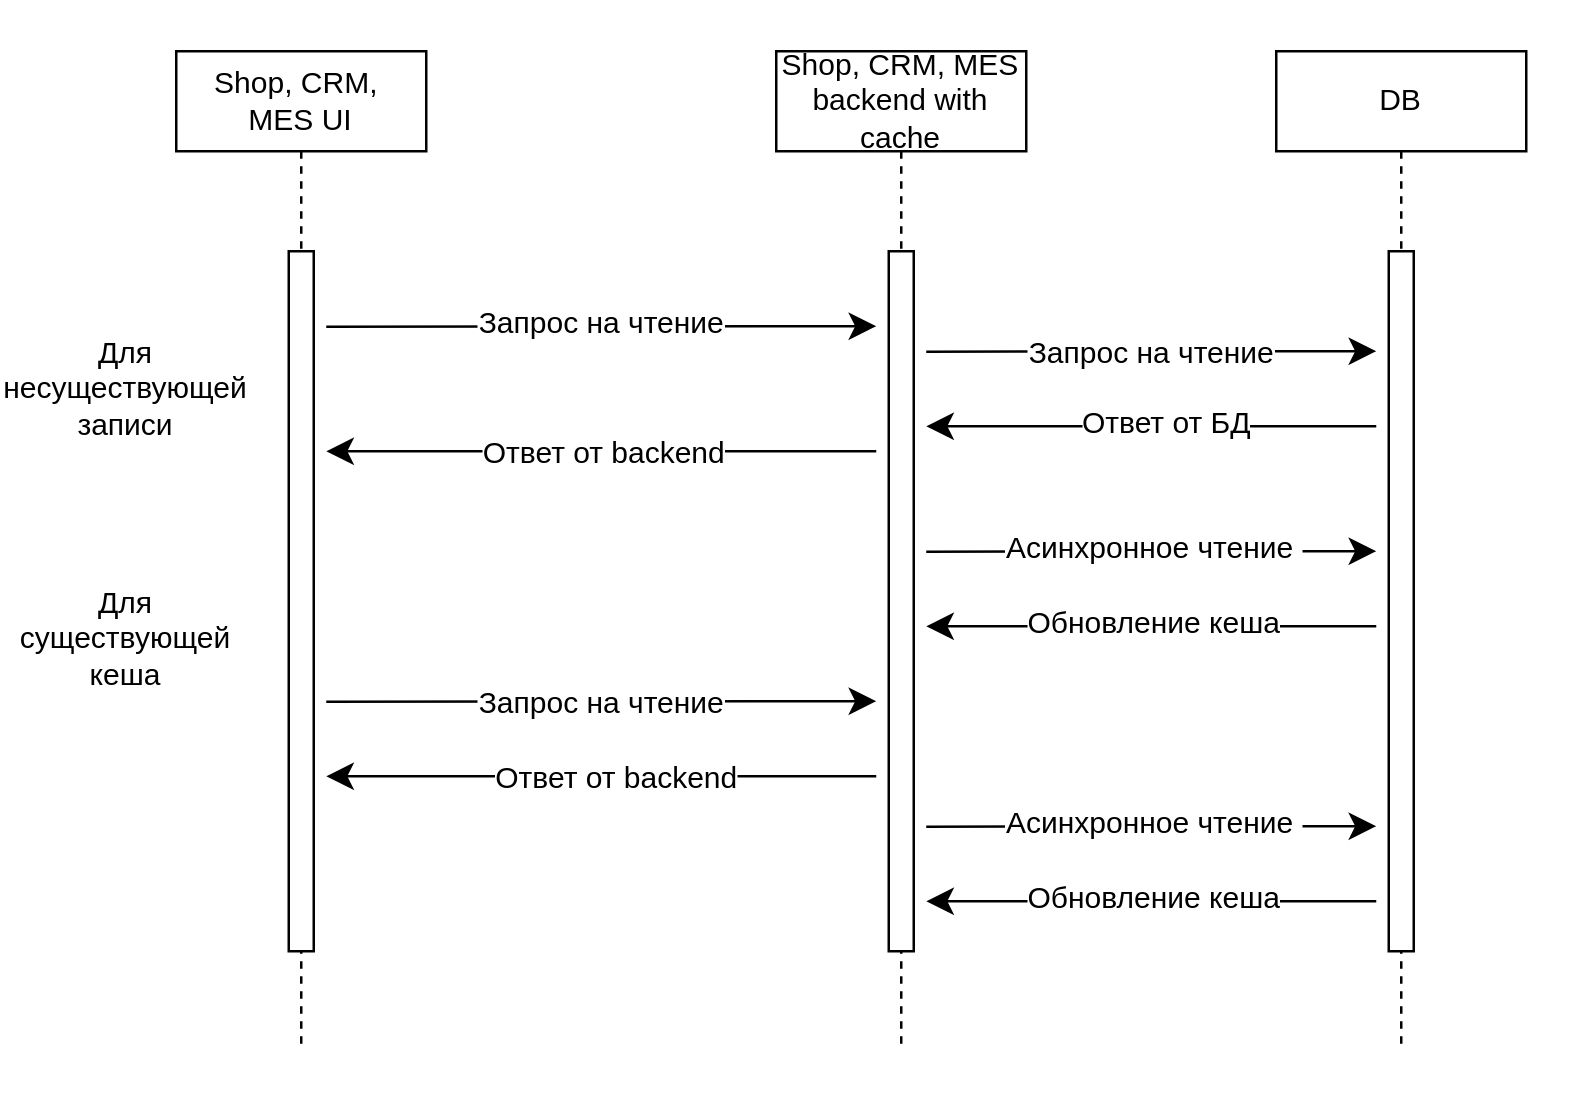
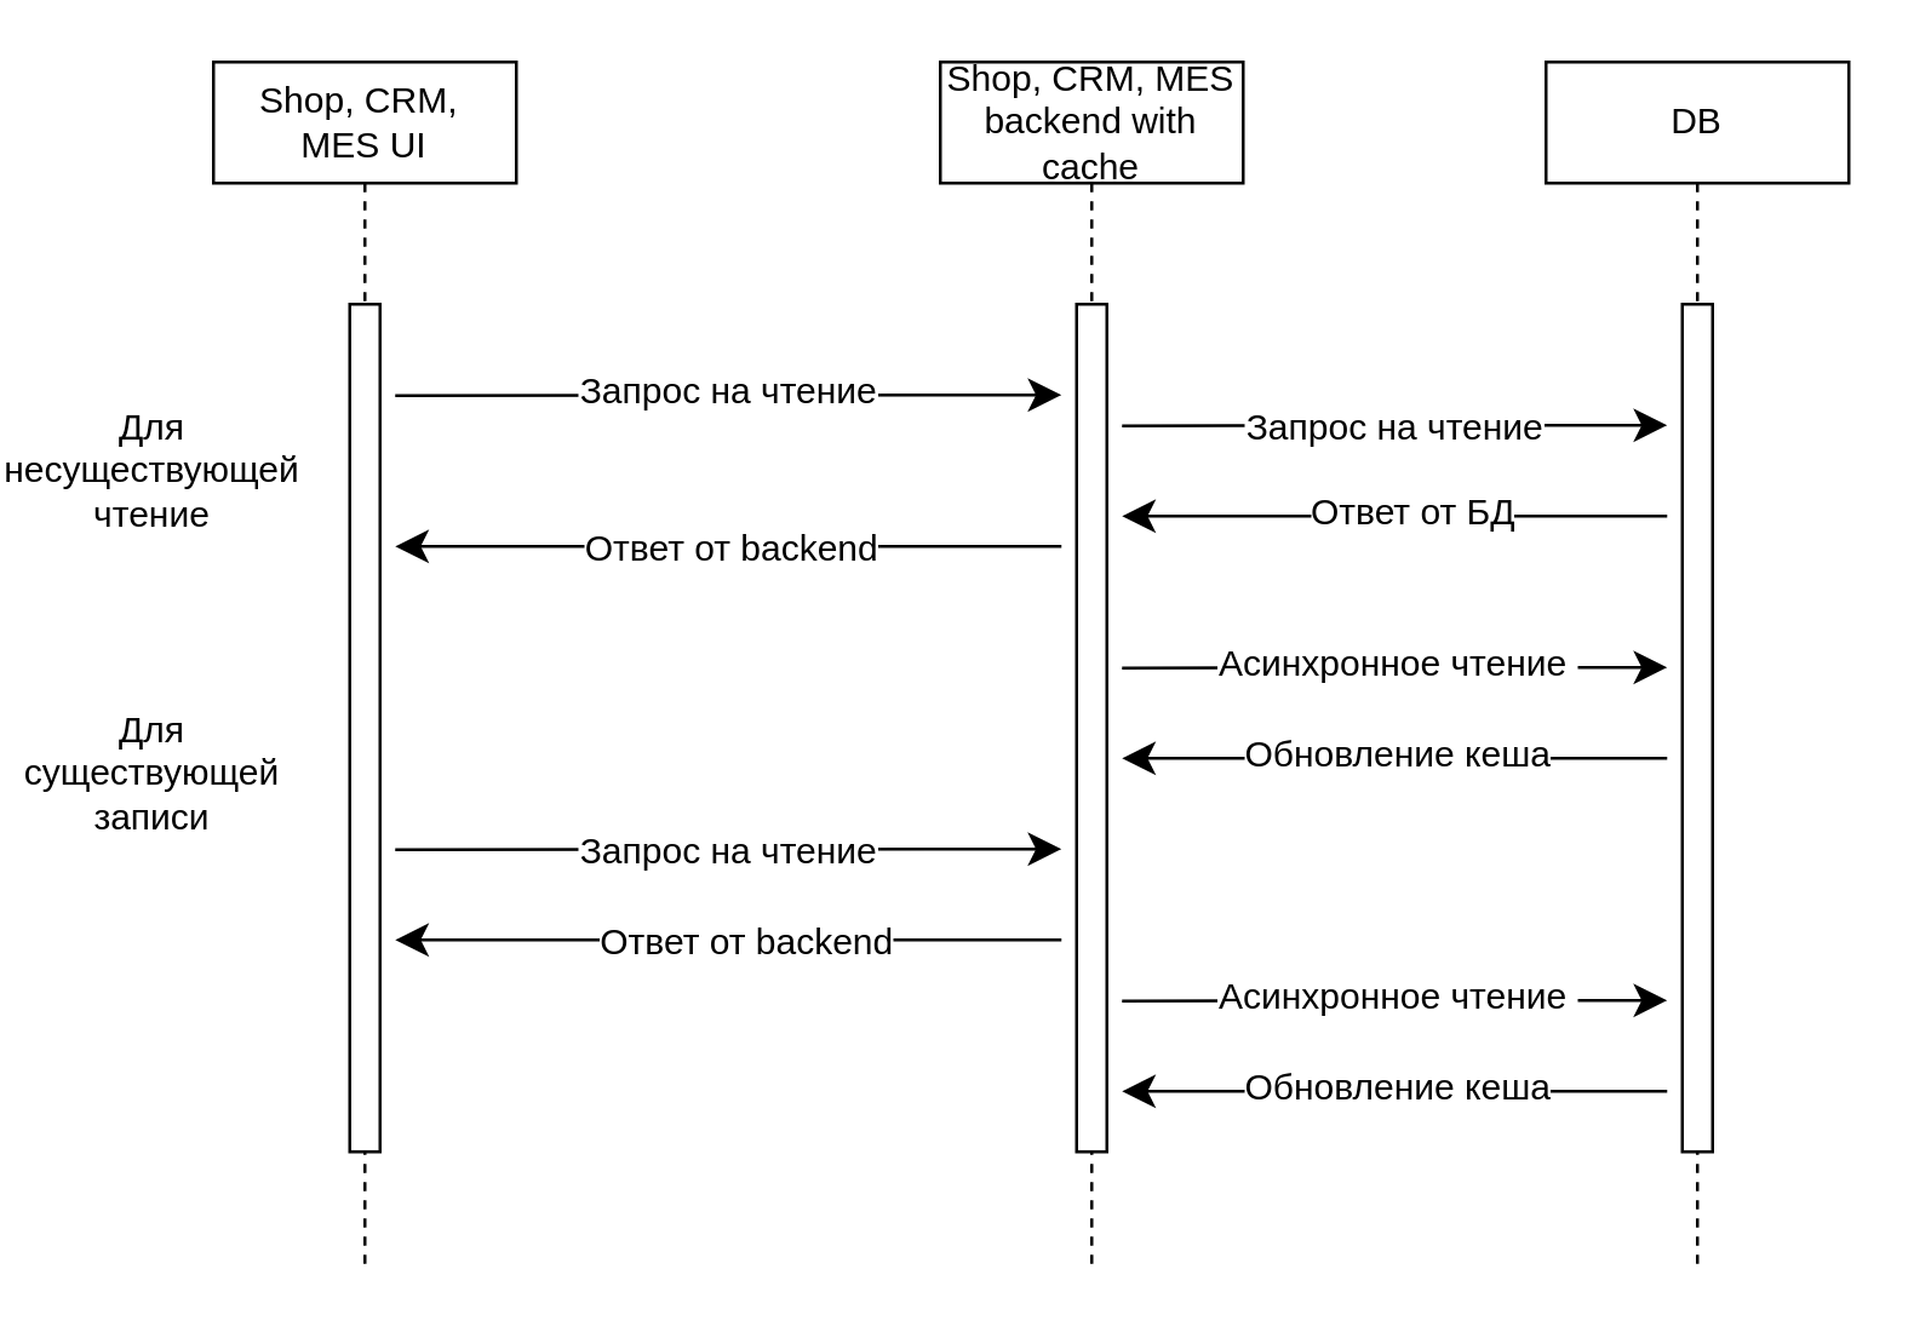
  <mxCell id="0" />
  <mxCell id="1" parent="0" />
  <mxCell id="2" value="Shop, CRM,&amp;nbsp;&lt;div&gt;MES UI&lt;/div&gt;" style="shape=umlLifeline;perimeter=lifelinePerimeter;whiteSpace=wrap;html=1;container=0;dropTarget=0;collapsible=0;recursiveResize=0;outlineConnect=0;portConstraint=eastwest;newEdgeStyle={&quot;edgeStyle&quot;:&quot;elbowEdgeStyle&quot;,&quot;elbow&quot;:&quot;vertical&quot;,&quot;curved&quot;:0,&quot;rounded&quot;:0};" vertex="1" parent="1"><mxGeometry x="70" y="20" width="100" height="400" as="geometry" /></mxCell>
  <mxCell id="3" value="" style="html=1;points=[];perimeter=orthogonalPerimeter;outlineConnect=0;targetShapes=umlLifeline;portConstraint=eastwest;newEdgeStyle={&quot;edgeStyle&quot;:&quot;elbowEdgeStyle&quot;,&quot;elbow&quot;:&quot;vertical&quot;,&quot;curved&quot;:0,&quot;rounded&quot;:0};" vertex="1" parent="2"><mxGeometry x="45" y="80" width="10" height="280" as="geometry" /></mxCell>
  <mxCell id="4" value="Shop, CRM, MES backend with cache" style="shape=umlLifeline;perimeter=lifelinePerimeter;whiteSpace=wrap;html=1;container=0;dropTarget=0;collapsible=0;recursiveResize=0;outlineConnect=0;portConstraint=eastwest;newEdgeStyle={&quot;edgeStyle&quot;:&quot;elbowEdgeStyle&quot;,&quot;elbow&quot;:&quot;vertical&quot;,&quot;curved&quot;:0,&quot;rounded&quot;:0};" vertex="1" parent="1"><mxGeometry x="310" y="20" width="100" height="400" as="geometry" /></mxCell>
  <mxCell id="5" value="" style="html=1;points=[];perimeter=orthogonalPerimeter;outlineConnect=0;targetShapes=umlLifeline;portConstraint=eastwest;newEdgeStyle={&quot;edgeStyle&quot;:&quot;elbowEdgeStyle&quot;,&quot;elbow&quot;:&quot;vertical&quot;,&quot;curved&quot;:0,&quot;rounded&quot;:0};" vertex="1" parent="4"><mxGeometry x="45" y="80" width="10" height="280" as="geometry" /></mxCell>
  <mxCell id="6" value="DB" style="shape=umlLifeline;perimeter=lifelinePerimeter;whiteSpace=wrap;html=1;container=0;dropTarget=0;collapsible=0;recursiveResize=0;outlineConnect=0;portConstraint=eastwest;newEdgeStyle={&quot;edgeStyle&quot;:&quot;elbowEdgeStyle&quot;,&quot;elbow&quot;:&quot;vertical&quot;,&quot;curved&quot;:0,&quot;rounded&quot;:0};" vertex="1" parent="1"><mxGeometry x="510" y="20" width="100" height="400" as="geometry" /></mxCell>
  <mxCell id="7" value="" style="html=1;points=[];perimeter=orthogonalPerimeter;outlineConnect=0;targetShapes=umlLifeline;portConstraint=eastwest;newEdgeStyle={&quot;edgeStyle&quot;:&quot;elbowEdgeStyle&quot;,&quot;elbow&quot;:&quot;vertical&quot;,&quot;curved&quot;:0,&quot;rounded&quot;:0};" vertex="1" parent="6"><mxGeometry x="45" y="80" width="10" height="280" as="geometry" /></mxCell>
  <mxCell id="8" style="edgeStyle=elbowEdgeStyle;curved=0;rounded=0;orthogonalLoop=1;jettySize=auto;html=1;elbow=vertical;fontSize=12;startSize=8;endSize=8;" edge="1" parent="1"><mxGeometry relative="1" as="geometry"><mxPoint x="130" y="130.169" as="sourcePoint" /><mxPoint x="350" y="130.005" as="targetPoint" /></mxGeometry></mxCell>
  <mxCell id="9" value="Запрос на чтение" style="edgeLabel;html=1;align=center;verticalAlign=middle;resizable=0;points=[];fontSize=12;" vertex="1" connectable="0" parent="8"><mxGeometry x="0.229" y="1" relative="1" as="geometry"><mxPoint x="-25" y="-1" as="offset" /></mxGeometry></mxCell>
  <mxCell id="10" style="edgeStyle=elbowEdgeStyle;curved=0;rounded=0;orthogonalLoop=1;jettySize=auto;html=1;elbow=vertical;fontSize=12;startSize=8;endSize=8;" edge="1" parent="1"><mxGeometry relative="1" as="geometry"><mxPoint x="550" y="170" as="sourcePoint" /><mxPoint x="370" y="170.003" as="targetPoint" /></mxGeometry></mxCell>
  <mxCell id="11" value="Ответ от БД" style="edgeLabel;html=1;align=center;verticalAlign=middle;resizable=0;points=[];fontSize=12;" vertex="1" connectable="0" parent="10"><mxGeometry x="0.309" y="-2" relative="1" as="geometry"><mxPoint x="33" as="offset" /></mxGeometry></mxCell>
  <mxCell id="12" style="edgeStyle=elbowEdgeStyle;curved=0;rounded=0;orthogonalLoop=1;jettySize=auto;html=1;elbow=vertical;fontSize=12;startSize=8;endSize=8;" edge="1" parent="1"><mxGeometry relative="1" as="geometry"><mxPoint x="350" y="180.001" as="sourcePoint" /><mxPoint x="130" y="180.001" as="targetPoint" /></mxGeometry></mxCell>
  <mxCell id="13" value="Ответ от backend" style="edgeLabel;html=1;align=center;verticalAlign=middle;resizable=0;points=[];fontSize=12;" vertex="1" connectable="0" parent="12"><mxGeometry x="0.255" relative="1" as="geometry"><mxPoint x="28" as="offset" /></mxGeometry></mxCell>
  <mxCell id="14" style="edgeStyle=elbowEdgeStyle;curved=0;rounded=0;orthogonalLoop=1;jettySize=auto;html=1;elbow=vertical;fontSize=12;startSize=8;endSize=8;" edge="1" parent="1"><mxGeometry relative="1" as="geometry"><mxPoint x="370" y="140.169" as="sourcePoint" /><mxPoint x="550" y="140" as="targetPoint" /></mxGeometry></mxCell>
  <mxCell id="15" value="Запрос на чтение" style="edgeLabel;html=1;align=center;verticalAlign=middle;resizable=0;points=[];fontSize=12;" vertex="1" connectable="0" parent="14"><mxGeometry x="0.229" y="1" relative="1" as="geometry"><mxPoint x="-21" y="1" as="offset" /></mxGeometry></mxCell>
  <mxCell id="16" style="edgeStyle=elbowEdgeStyle;curved=0;rounded=0;orthogonalLoop=1;jettySize=auto;html=1;elbow=vertical;fontSize=12;startSize=8;endSize=8;" edge="1" parent="1"><mxGeometry relative="1" as="geometry"><mxPoint x="130" y="280.169" as="sourcePoint" /><mxPoint x="350" y="280.005" as="targetPoint" /></mxGeometry></mxCell>
  <mxCell id="17" value="Запрос на чтение" style="edgeLabel;html=1;align=center;verticalAlign=middle;resizable=0;points=[];fontSize=12;" vertex="1" connectable="0" parent="16"><mxGeometry x="0.229" y="1" relative="1" as="geometry"><mxPoint x="-25" y="1" as="offset" /></mxGeometry></mxCell>
  <mxCell id="18" style="edgeStyle=elbowEdgeStyle;curved=0;rounded=0;orthogonalLoop=1;jettySize=auto;html=1;elbow=vertical;fontSize=12;startSize=8;endSize=8;" edge="1" parent="1"><mxGeometry relative="1" as="geometry"><mxPoint x="550" y="250" as="sourcePoint" /><mxPoint x="370" y="250.003" as="targetPoint" /></mxGeometry></mxCell>
  <mxCell id="19" value="Обновление кеша" style="edgeLabel;html=1;align=center;verticalAlign=middle;resizable=0;points=[];fontSize=12;" vertex="1" connectable="0" parent="18"><mxGeometry x="0.309" y="-2" relative="1" as="geometry"><mxPoint x="28" as="offset" /></mxGeometry></mxCell>
  <mxCell id="20" style="edgeStyle=elbowEdgeStyle;curved=0;rounded=0;orthogonalLoop=1;jettySize=auto;html=1;elbow=vertical;fontSize=12;startSize=8;endSize=8;" edge="1" parent="1"><mxGeometry relative="1" as="geometry"><mxPoint x="350" y="310.001" as="sourcePoint" /><mxPoint x="130" y="310.001" as="targetPoint" /></mxGeometry></mxCell>
  <mxCell id="21" value="Ответ от backend" style="edgeLabel;html=1;align=center;verticalAlign=middle;resizable=0;points=[];fontSize=12;" vertex="1" connectable="0" parent="20"><mxGeometry x="0.255" relative="1" as="geometry"><mxPoint x="33" as="offset" /></mxGeometry></mxCell>
  <mxCell id="22" style="edgeStyle=elbowEdgeStyle;curved=0;rounded=0;orthogonalLoop=1;jettySize=auto;html=1;elbow=vertical;fontSize=12;startSize=8;endSize=8;" edge="1" parent="1"><mxGeometry relative="1" as="geometry"><mxPoint x="370" y="220.169" as="sourcePoint" /><mxPoint x="550" y="220" as="targetPoint" /></mxGeometry></mxCell>
  <mxCell id="23" value="Асинхронное чтение&amp;nbsp;" style="edgeLabel;html=1;align=center;verticalAlign=middle;resizable=0;points=[];fontSize=12;" vertex="1" connectable="0" parent="22"><mxGeometry x="0.229" y="1" relative="1" as="geometry"><mxPoint x="-20" y="-1" as="offset" /></mxGeometry></mxCell>
- <mxCell id="24" value="Для несуществующей&lt;div&gt;записи&lt;/div&gt;" style="text;html=1;align=center;verticalAlign=middle;whiteSpace=wrap;rounded=0;" vertex="1" parent="1"><mxGeometry x="20" y="140" width="60" height="30" as="geometry" /></mxCell>
- <mxCell id="25" value="Для существующей&lt;div&gt;кеша&lt;/div&gt;" style="text;html=1;align=center;verticalAlign=middle;whiteSpace=wrap;rounded=0;" vertex="1" parent="1"><mxGeometry x="20" y="240" width="60" height="30" as="geometry" /></mxCell>
+ <mxCell id="24" value="Для несуществующей&lt;div&gt;чтение&lt;/div&gt;" style="text;html=1;align=center;verticalAlign=middle;whiteSpace=wrap;rounded=0;" vertex="1" parent="1"><mxGeometry x="20" y="140" width="60" height="30" as="geometry" /></mxCell>
+ <mxCell id="25" value="Для существующей&lt;div&gt;записи&lt;/div&gt;" style="text;html=1;align=center;verticalAlign=middle;whiteSpace=wrap;rounded=0;" vertex="1" parent="1"><mxGeometry x="20" y="240" width="60" height="30" as="geometry" /></mxCell>
  <mxCell id="26" style="edgeStyle=elbowEdgeStyle;curved=0;rounded=0;orthogonalLoop=1;jettySize=auto;html=1;elbow=vertical;fontSize=12;startSize=8;endSize=8;" edge="1" parent="1"><mxGeometry relative="1" as="geometry"><mxPoint x="550" y="360" as="sourcePoint" /><mxPoint x="370" y="360.003" as="targetPoint" /></mxGeometry></mxCell>
  <mxCell id="27" value="Обновление кеша" style="edgeLabel;html=1;align=center;verticalAlign=middle;resizable=0;points=[];fontSize=12;" vertex="1" connectable="0" parent="26"><mxGeometry x="0.309" y="-2" relative="1" as="geometry"><mxPoint x="28" as="offset" /></mxGeometry></mxCell>
  <mxCell id="28" style="edgeStyle=elbowEdgeStyle;curved=0;rounded=0;orthogonalLoop=1;jettySize=auto;html=1;elbow=vertical;fontSize=12;startSize=8;endSize=8;" edge="1" parent="1"><mxGeometry relative="1" as="geometry"><mxPoint x="370" y="330.169" as="sourcePoint" /><mxPoint x="550" y="330" as="targetPoint" /></mxGeometry></mxCell>
  <mxCell id="29" value="Асинхронное чтение&amp;nbsp;" style="edgeLabel;html=1;align=center;verticalAlign=middle;resizable=0;points=[];fontSize=12;" vertex="1" connectable="0" parent="28"><mxGeometry x="0.229" y="1" relative="1" as="geometry"><mxPoint x="-20" y="-1" as="offset" /></mxGeometry></mxCell>
